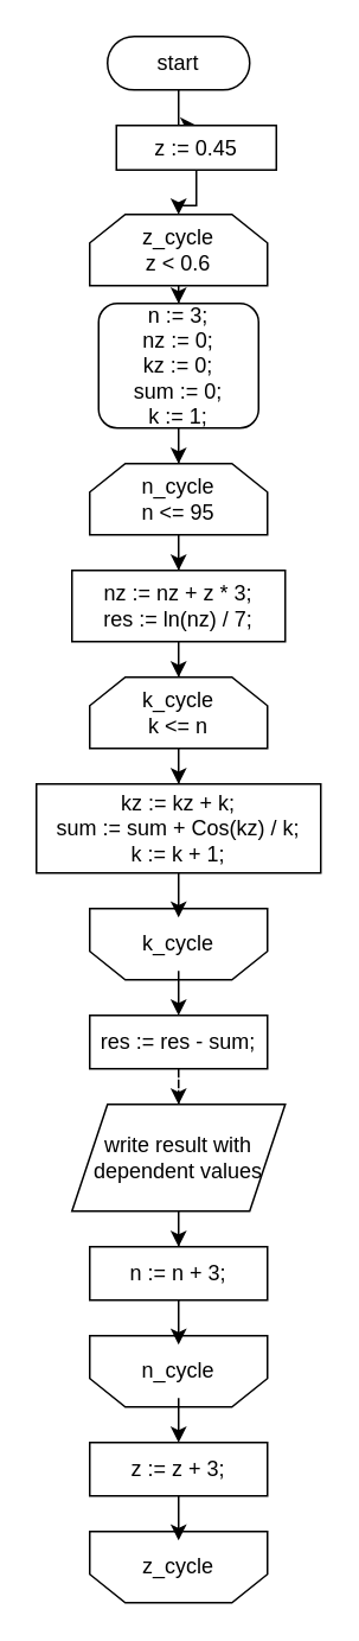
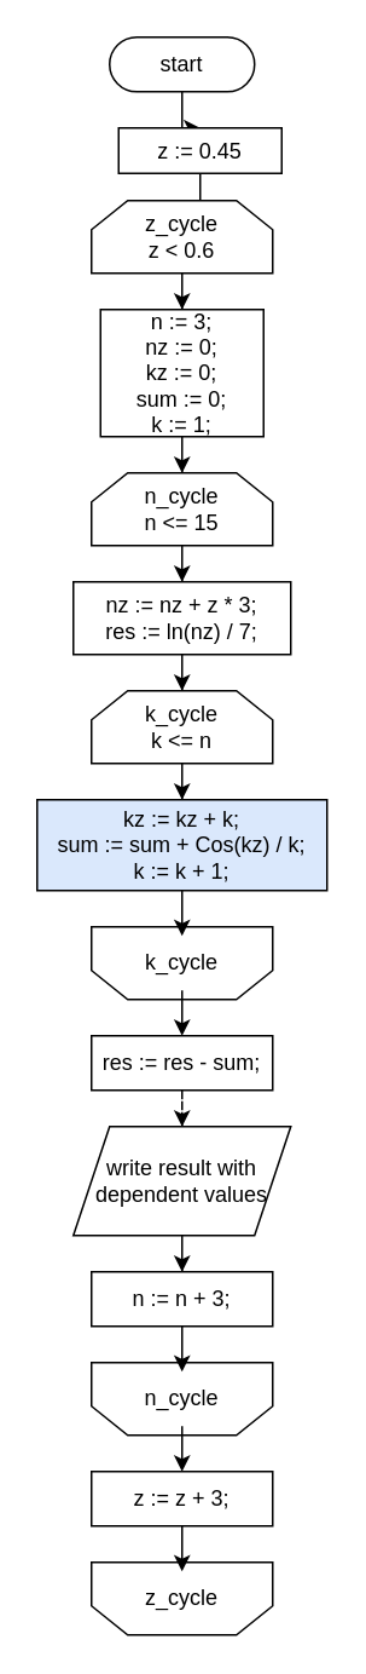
  <mxCell id="0" />
  <mxCell id="1" parent="0" />
  <mxCell id="2" value="" style="edgeStyle=orthogonalEdgeStyle;rounded=0;orthogonalLoop=1;jettySize=auto;html=1;" edge="1" parent="1" source="3" target="5"><mxGeometry relative="1" as="geometry" /></mxCell>
  <mxCell id="3" value="start" style="html=1;dashed=0;whiteSpace=wrap;shape=mxgraph.dfd.start" vertex="1" parent="1"><mxGeometry x="60" y="20" width="80" height="30" as="geometry" /></mxCell>
  <mxCell id="4" value="" style="edgeStyle=orthogonalEdgeStyle;rounded=0;orthogonalLoop=1;jettySize=auto;html=1;" edge="1" parent="1" source="5" target="7"><mxGeometry relative="1" as="geometry" /></mxCell>
  <mxCell id="5" value="z := 0.45" style="whiteSpace=wrap;html=1;dashed=0;" vertex="1" parent="1"><mxGeometry x="65" y="70" width="90" height="25" as="geometry" /></mxCell>
  <mxCell id="6" value="" style="edgeStyle=orthogonalEdgeStyle;rounded=0;orthogonalLoop=1;jettySize=auto;html=1;" edge="1" parent="1" source="7" target="9"><mxGeometry relative="1" as="geometry" /></mxCell>
- <mxCell id="7" value="z_cycle&lt;div&gt;z &amp;lt; 0.6&lt;/div&gt;" style="shape=loopLimit;whiteSpace=wrap;html=1;" vertex="1" parent="1"><mxGeometry x="50" y="120" width="100" height="40" as="geometry" /></mxCell>
+ <mxCell id="7" value="z_cycle&lt;div&gt;z &amp;lt; 0.6&lt;/div&gt;" style="shape=loopLimit;whiteSpace=wrap;html=1;" vertex="1" parent="1"><mxGeometry x="50" y="110" width="100" height="40" as="geometry" /></mxCell>
  <mxCell id="8" value="" style="edgeStyle=orthogonalEdgeStyle;rounded=0;orthogonalLoop=1;jettySize=auto;html=1;" edge="1" parent="1" source="9" target="11"><mxGeometry relative="1" as="geometry" /></mxCell>
- <mxCell id="9" value="n := 3;&lt;div&gt;nz := 0;&lt;/div&gt;&lt;div&gt;kz := 0;&lt;/div&gt;&lt;div&gt;sum := 0;&lt;br&gt;&lt;/div&gt;&lt;div&gt;k := 1;&lt;br&gt;&lt;/div&gt;" style="whiteSpace=wrap;html=1;rounded=1;" vertex="1" parent="1"><mxGeometry x="55" y="170" width="90" height="70" as="geometry" /></mxCell>
+ <mxCell id="9" value="n := 3;&lt;div&gt;nz := 0;&lt;/div&gt;&lt;div&gt;kz := 0;&lt;/div&gt;&lt;div&gt;sum := 0;&lt;br&gt;&lt;/div&gt;&lt;div&gt;k := 1;&lt;br&gt;&lt;/div&gt;" style="whiteSpace=wrap;html=1;" vertex="1" parent="1"><mxGeometry x="55" y="170" width="90" height="70" as="geometry" /></mxCell>
  <mxCell id="10" value="" style="edgeStyle=orthogonalEdgeStyle;rounded=0;orthogonalLoop=1;jettySize=auto;html=1;" edge="1" parent="1" source="11" target="16"><mxGeometry relative="1" as="geometry" /></mxCell>
- <mxCell id="11" value="n_cycle&lt;div&gt;n &amp;lt;= 95&lt;/div&gt;" style="shape=loopLimit;whiteSpace=wrap;html=1;" vertex="1" parent="1"><mxGeometry x="50" y="260" width="100" height="40" as="geometry" /></mxCell>
+ <mxCell id="11" value="n_cycle&lt;div&gt;n &amp;lt;= 15&lt;/div&gt;" style="shape=loopLimit;whiteSpace=wrap;html=1;" vertex="1" parent="1"><mxGeometry x="50" y="260" width="100" height="40" as="geometry" /></mxCell>
  <mxCell id="12" value="" style="group" vertex="1" connectable="0" parent="1"><mxGeometry x="50" y="750" width="100" height="40" as="geometry" /></mxCell>
  <mxCell id="13" value="" style="shape=loopLimit;whiteSpace=wrap;html=1;rotation=-180;" vertex="1" parent="12"><mxGeometry width="100" height="40" as="geometry" /></mxCell>
  <mxCell id="14" value="n_cycle" style="text;strokeColor=none;align=center;fillColor=none;html=1;verticalAlign=middle;whiteSpace=wrap;rounded=0;" vertex="1" parent="12"><mxGeometry x="20" y="5" width="60" height="30" as="geometry" /></mxCell>
  <mxCell id="15" value="" style="edgeStyle=orthogonalEdgeStyle;rounded=0;orthogonalLoop=1;jettySize=auto;html=1;" edge="1" parent="1" source="16" target="18"><mxGeometry relative="1" as="geometry" /></mxCell>
  <mxCell id="16" value="&lt;div&gt;nz := nz + z * 3;&lt;/div&gt;&lt;div&gt;res := ln(nz) / 7;&lt;/div&gt;" style="whiteSpace=wrap;html=1;" vertex="1" parent="1"><mxGeometry x="40" y="320" width="120" height="40" as="geometry" /></mxCell>
  <mxCell id="17" value="" style="edgeStyle=orthogonalEdgeStyle;rounded=0;orthogonalLoop=1;jettySize=auto;html=1;" edge="1" parent="1" source="18" target="23"><mxGeometry relative="1" as="geometry" /></mxCell>
  <mxCell id="18" value="k_cycle&lt;div&gt;k &amp;lt;= n&lt;/div&gt;" style="shape=loopLimit;whiteSpace=wrap;html=1;" vertex="1" parent="1"><mxGeometry x="50" y="380" width="100" height="40" as="geometry" /></mxCell>
  <mxCell id="19" value="" style="group" vertex="1" connectable="0" parent="1"><mxGeometry x="50" y="510" width="100" height="40" as="geometry" /></mxCell>
  <mxCell id="20" value="" style="shape=loopLimit;whiteSpace=wrap;html=1;rotation=-180;" vertex="1" parent="19"><mxGeometry width="100" height="40" as="geometry" /></mxCell>
  <mxCell id="21" value="k_cycle" style="text;strokeColor=none;align=center;fillColor=none;html=1;verticalAlign=middle;whiteSpace=wrap;rounded=0;" vertex="1" parent="19"><mxGeometry x="20" y="5" width="60" height="30" as="geometry" /></mxCell>
  <mxCell id="22" value="" style="edgeStyle=orthogonalEdgeStyle;rounded=0;orthogonalLoop=1;jettySize=auto;html=1;" edge="1" parent="1" source="23" target="21"><mxGeometry relative="1" as="geometry" /></mxCell>
- <mxCell id="23" value="&lt;span style=&quot;text-align: left;&quot;&gt;kz := kz + k;&lt;/span&gt;&lt;br style=&quot;padding: 0px; margin: 0px; text-align: left;&quot;&gt;&lt;span style=&quot;text-align: left;&quot;&gt;sum := sum + Cos(kz) / k;&lt;/span&gt;&lt;br style=&quot;padding: 0px; margin: 0px; text-align: left;&quot;&gt;&lt;span style=&quot;text-align: left;&quot;&gt;k := k + 1;&lt;/span&gt;" style="whiteSpace=wrap;html=1;" vertex="1" parent="1"><mxGeometry x="20" y="440" width="160" height="50" as="geometry" /></mxCell>
+ <mxCell id="23" value="&lt;span style=&quot;text-align: left;&quot;&gt;kz := kz + k;&lt;/span&gt;&lt;br style=&quot;padding: 0px; margin: 0px; text-align: left;&quot;&gt;&lt;span style=&quot;text-align: left;&quot;&gt;sum := sum + Cos(kz) / k;&lt;/span&gt;&lt;br style=&quot;padding: 0px; margin: 0px; text-align: left;&quot;&gt;&lt;span style=&quot;text-align: left;&quot;&gt;k := k + 1;&lt;/span&gt;" style="whiteSpace=wrap;html=1;fillColor=#dae8fc;" vertex="1" parent="1"><mxGeometry x="20" y="440" width="160" height="50" as="geometry" /></mxCell>
  <mxCell id="24" value="" style="edgeStyle=orthogonalEdgeStyle;rounded=0;orthogonalLoop=1;jettySize=auto;html=1;dashed=1;" edge="1" parent="1" source="25" target="28"><mxGeometry relative="1" as="geometry" /></mxCell>
  <mxCell id="25" value="res := res - sum;" style="rounded=0;whiteSpace=wrap;html=1;" vertex="1" parent="1"><mxGeometry x="50" y="570" width="100" height="30" as="geometry" /></mxCell>
  <mxCell id="26" value="" style="edgeStyle=orthogonalEdgeStyle;rounded=0;orthogonalLoop=1;jettySize=auto;html=1;" edge="1" parent="1" source="21" target="25"><mxGeometry relative="1" as="geometry" /></mxCell>
  <mxCell id="27" value="" style="edgeStyle=orthogonalEdgeStyle;rounded=0;orthogonalLoop=1;jettySize=auto;html=1;" edge="1" parent="1" source="28" target="30"><mxGeometry relative="1" as="geometry" /></mxCell>
  <mxCell id="28" value="write result with dependent values" style="shape=parallelogram;perimeter=parallelogramPerimeter;whiteSpace=wrap;html=1;fixedSize=1;" vertex="1" parent="1"><mxGeometry x="40" y="620" width="120" height="60" as="geometry" /></mxCell>
  <mxCell id="29" value="" style="edgeStyle=orthogonalEdgeStyle;rounded=0;orthogonalLoop=1;jettySize=auto;html=1;" edge="1" parent="1" source="30" target="14"><mxGeometry relative="1" as="geometry" /></mxCell>
  <mxCell id="30" value="n := n + 3;" style="rounded=0;whiteSpace=wrap;html=1;" vertex="1" parent="1"><mxGeometry x="50" y="700" width="100" height="30" as="geometry" /></mxCell>
  <mxCell id="31" value="" style="group" vertex="1" connectable="0" parent="1"><mxGeometry x="50" y="860" width="100" height="40" as="geometry" /></mxCell>
  <mxCell id="32" value="" style="shape=loopLimit;whiteSpace=wrap;html=1;rotation=-180;" vertex="1" parent="31"><mxGeometry width="100" height="40" as="geometry" /></mxCell>
  <mxCell id="33" value="z_cycle" style="text;strokeColor=none;align=center;fillColor=none;html=1;verticalAlign=middle;whiteSpace=wrap;rounded=0;" vertex="1" parent="31"><mxGeometry x="20" y="5" width="60" height="30" as="geometry" /></mxCell>
  <mxCell id="34" value="" style="edgeStyle=orthogonalEdgeStyle;rounded=0;orthogonalLoop=1;jettySize=auto;html=1;" edge="1" parent="1" source="35" target="33"><mxGeometry relative="1" as="geometry" /></mxCell>
  <mxCell id="35" value="z := z + 3;" style="rounded=0;whiteSpace=wrap;html=1;" vertex="1" parent="1"><mxGeometry x="50" y="810" width="100" height="30" as="geometry" /></mxCell>
  <mxCell id="36" value="" style="edgeStyle=orthogonalEdgeStyle;rounded=0;orthogonalLoop=1;jettySize=auto;html=1;" edge="1" parent="1" source="14" target="35"><mxGeometry relative="1" as="geometry" /></mxCell>
